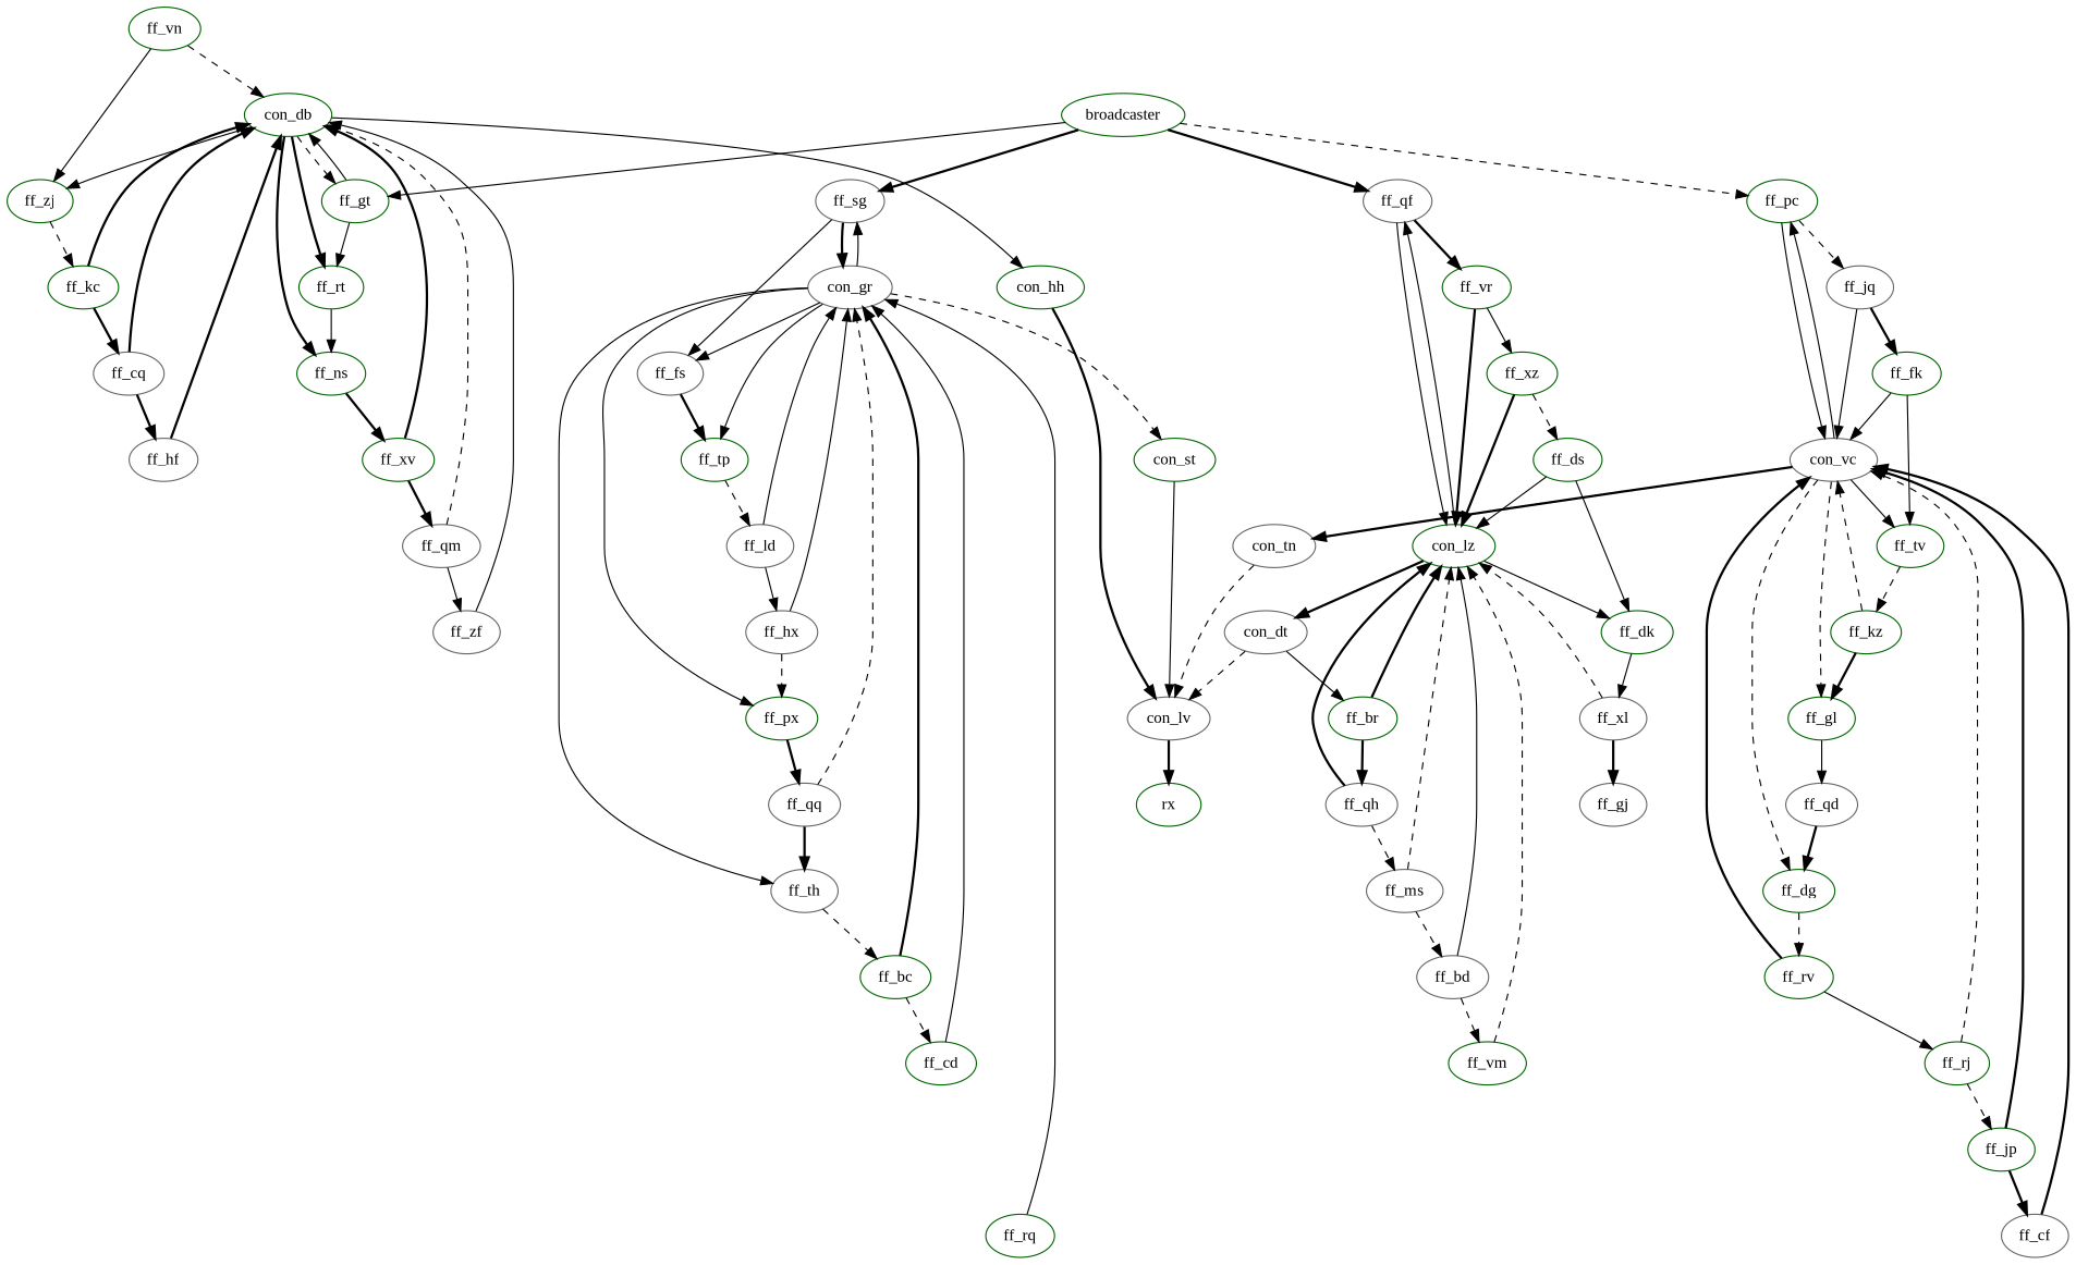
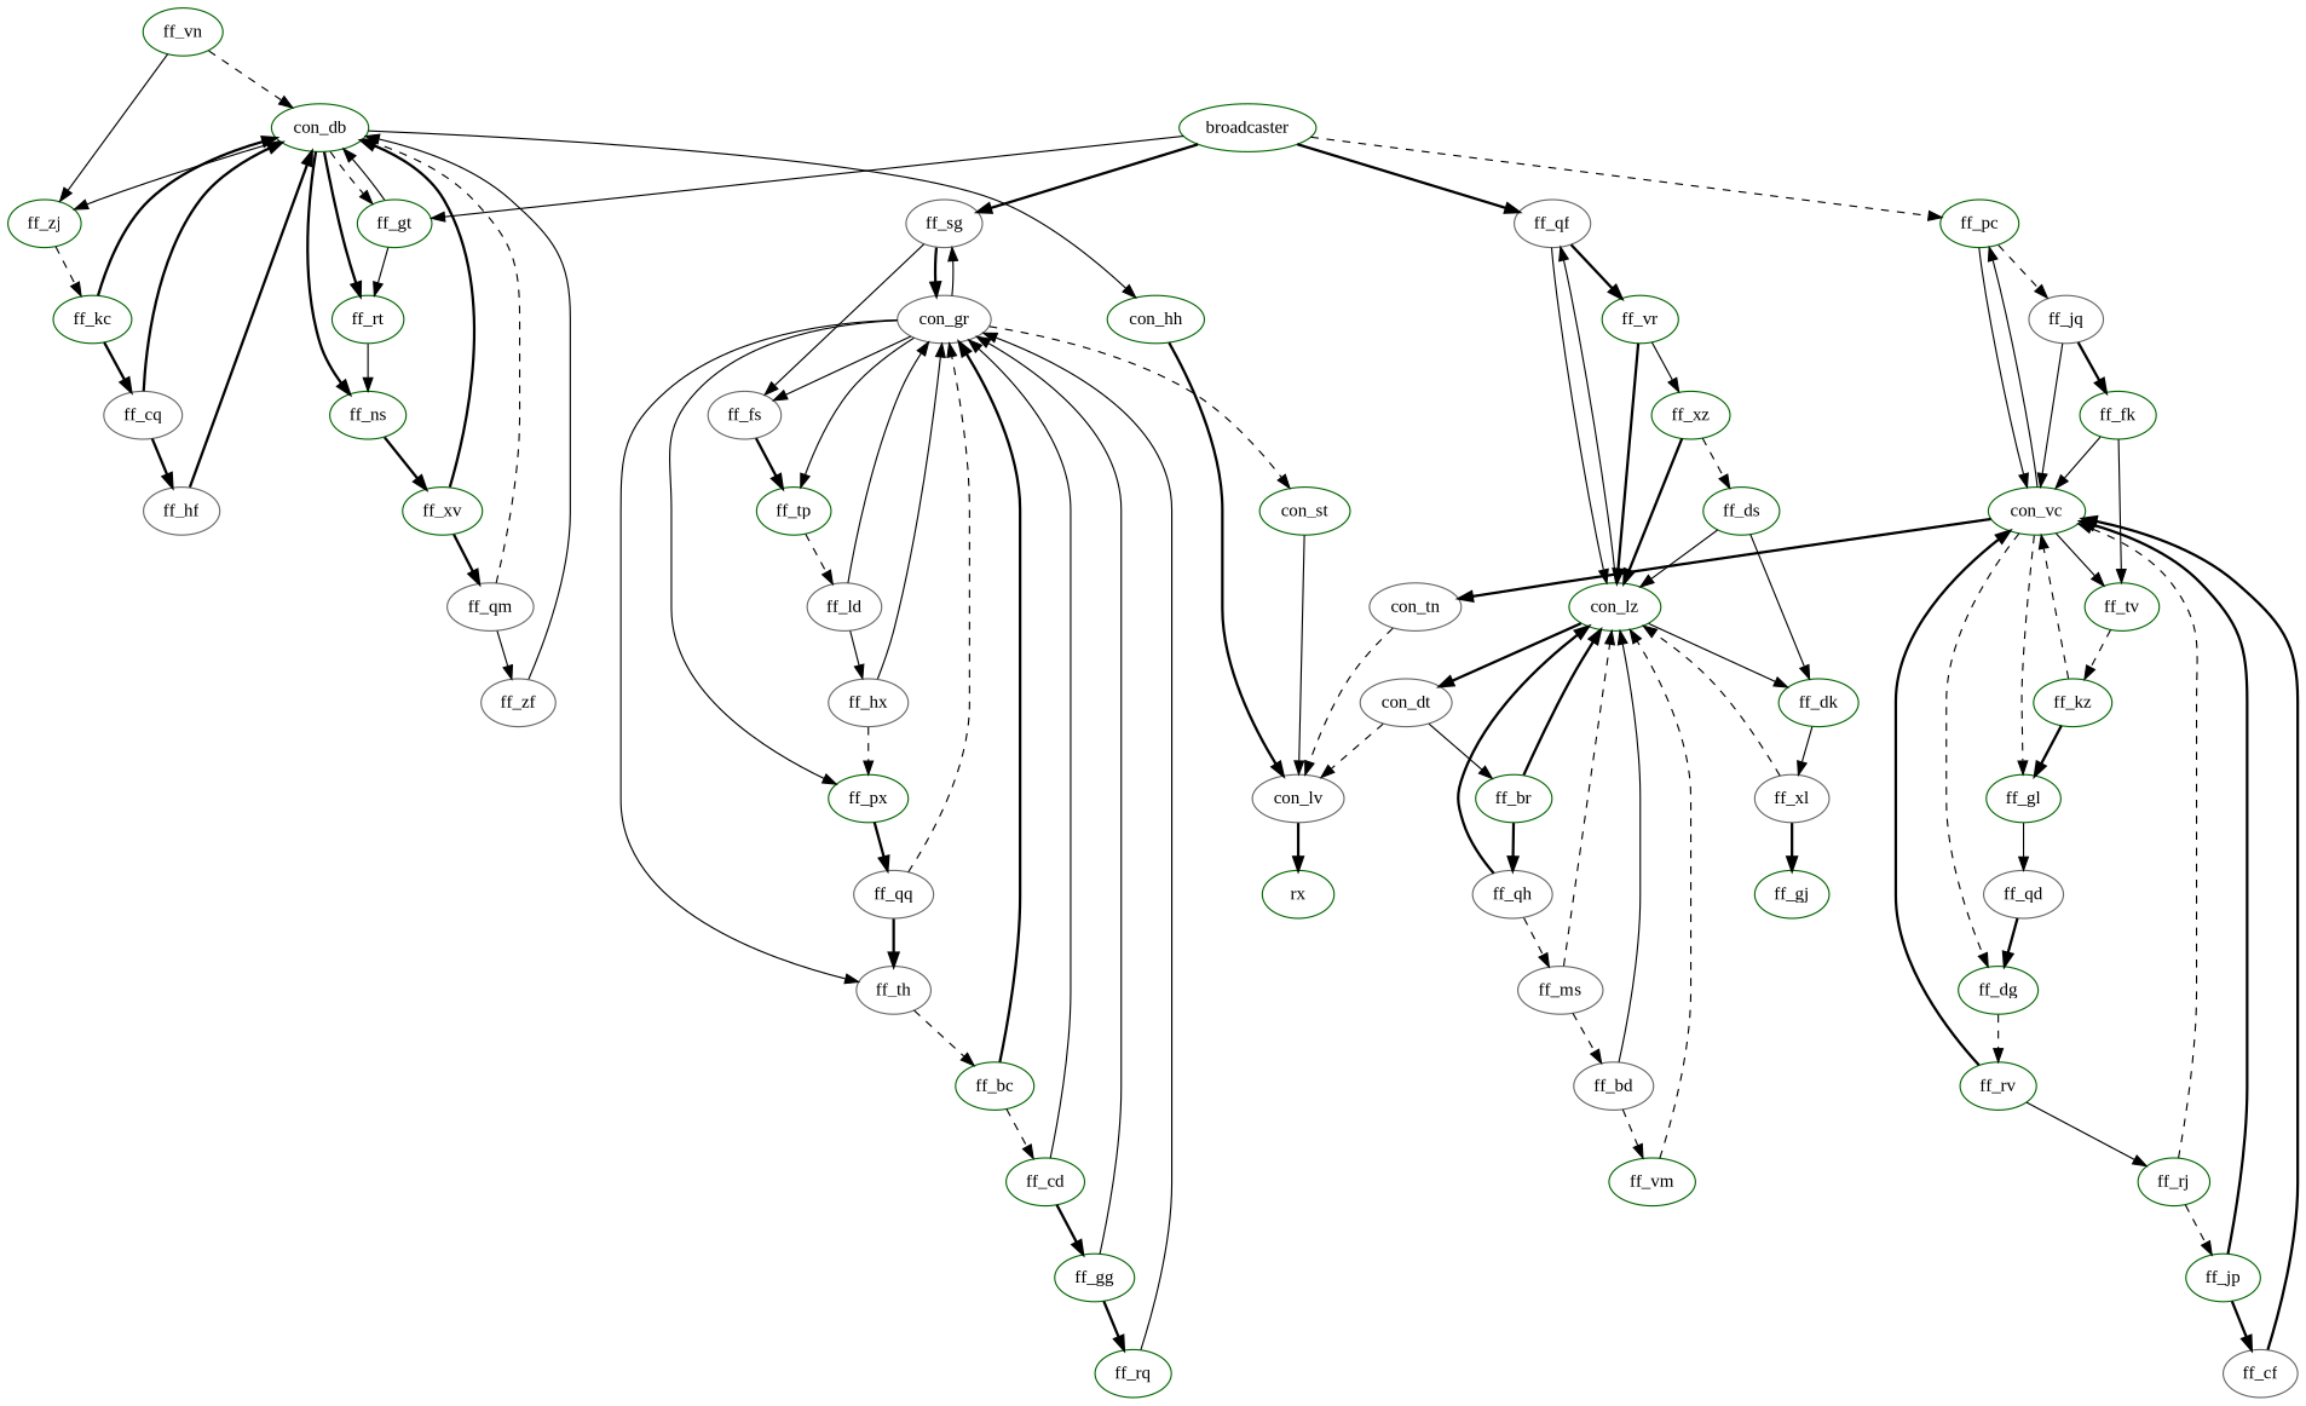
  digraph {
    fontname="Liberation Serif"
    node [color=darkgreen fontname="Liberation Serif"]
    edge [fontname="Liberation Serif" style=solid]
    ff_vn
    con_db
    ff_zj
    ff_rt
    ff_ns
    ff_gt
    con_hh
    ff_kc
    con_lv [color=gray40]
    rx
    ff_xv
    ff_qm [color=gray40]
    ff_th [color=gray40]
    ff_bc
    con_gr [color=gray40]
    ff_cd
    ff_sg [color=gray40]
    ff_fs [color=gray40]
    ff_tp
    ff_px
    con_st
+   ff_gg
    ff_zf [color=gray40]
    ff_ld [color=gray40]
    ff_qq [color=gray40]
    ff_cq [color=gray40]
    ff_qh [color=gray40]
    ff_ms [color=gray40]
    con_lz
    ff_bd [color=gray40]
    ff_dk
    ff_qf [color=gray40]
    con_dt [color=gray40]
    ff_vm
    ff_xl [color=gray40]
    ff_vr
    ff_br
    ff_rv
    ff_rj
-   con_vc [color=gray40]
+   con_vc
    ff_jp
    ff_pc
    ff_gl
    ff_tv
    con_tn [color=gray40]
    ff_dg
    ff_cf [color=gray40]
    ff_jq [color=gray40]
    ff_qd [color=gray40]
    ff_kz
    ff_fk
-   ff_gj [color=gray40]
+   ff_gj
    ff_hf [color=gray40]
    ff_ds
    ff_hx [color=gray40]
    ff_rq
    ff_xz
    broadcaster
    ff_vn -> con_db [style=dashed]
    ff_vn -> ff_zj
    con_db -> ff_zj
    con_db -> ff_rt [style=bold]
    con_db -> ff_ns [style=bold]
    con_db -> ff_gt [style=dashed]
    con_db -> con_hh
    ff_zj -> ff_kc [style=dashed]
    ff_rt -> ff_ns
    ff_ns -> ff_xv [style=bold]
    ff_gt -> con_db
    ff_gt -> ff_rt
    con_hh -> con_lv [style=bold]
    ff_kc -> con_db [style=bold]
    ff_kc -> ff_cq [style=bold]
    con_lv -> rx [style=bold]
    ff_xv -> con_db [style=bold]
    ff_xv -> ff_qm [style=bold]
    ff_qm -> con_db [style=dashed]
    ff_qm -> ff_zf
    ff_th -> ff_bc [style=dashed]
    ff_bc -> con_gr [style=bold]
    ff_bc -> ff_cd [style=dashed]
    con_gr -> ff_th
    con_gr -> ff_sg
    con_gr -> ff_fs
    con_gr -> ff_tp
    con_gr -> ff_px
    con_gr -> con_st [style=dashed]
    ff_cd -> con_gr
+   ff_cd -> ff_gg [style=bold]
    ff_sg -> con_gr [style=bold]
    ff_sg -> ff_fs
    ff_fs -> ff_tp [style=bold]
    ff_tp -> ff_ld [style=dashed]
    ff_px -> ff_qq [style=bold]
    con_st -> con_lv
+   ff_gg -> con_gr
+   ff_gg -> ff_rq [style=bold]
    ff_zf -> con_db
    ff_ld -> con_gr
    ff_ld -> ff_hx
    ff_qq -> ff_th [style=bold]
    ff_qq -> con_gr [style=dashed]
    ff_cq -> con_db [style=bold]
    ff_cq -> ff_hf [style=bold]
    ff_qh -> ff_ms [style=dashed]
    ff_qh -> con_lz [style=bold]
    ff_ms -> con_lz [style=dashed]
    ff_ms -> ff_bd [style=dashed]
    con_lz -> ff_dk
    con_lz -> ff_qf
    con_lz -> con_dt [style=bold]
    ff_bd -> con_lz
    ff_bd -> ff_vm [style=dashed]
    ff_dk -> ff_xl
    ff_qf -> con_lz
    ff_qf -> ff_vr [style=bold]
    con_dt -> con_lv [style=dashed]
    con_dt -> ff_br
    ff_vm -> con_lz [style=dashed]
    ff_xl -> con_lz [style=dashed]
    ff_xl -> ff_gj [style=bold]
    ff_vr -> con_lz [style=bold]
    ff_vr -> ff_xz
    ff_br -> ff_qh [style=bold]
    ff_br -> con_lz [style=bold]
    ff_rv -> ff_rj
    ff_rv -> con_vc [style=bold]
    ff_rj -> con_vc [style=dashed]
    ff_rj -> ff_jp [style=dashed]
    con_vc -> ff_pc
    con_vc -> ff_gl [style=dashed]
    con_vc -> ff_tv
    con_vc -> con_tn [style=bold]
    con_vc -> ff_dg [style=dashed]
    ff_jp -> con_vc [style=bold]
    ff_jp -> ff_cf [style=bold]
    ff_pc -> con_vc
    ff_pc -> ff_jq [style=dashed]
    ff_gl -> ff_qd
    ff_tv -> ff_kz [style=dashed]
    con_tn -> con_lv [style=dashed]
    ff_dg -> ff_rv [style=dashed]
    ff_cf -> con_vc [style=bold]
    ff_jq -> con_vc
    ff_jq -> ff_fk [style=bold]
    ff_qd -> ff_dg [style=bold]
    ff_kz -> con_vc [style=dashed]
    ff_kz -> ff_gl [style=bold]
    ff_fk -> con_vc
    ff_fk -> ff_tv
    ff_hf -> con_db [style=bold]
    ff_ds -> con_lz
    ff_ds -> ff_dk
    ff_hx -> con_gr
    ff_hx -> ff_px [style=dashed]
    ff_rq -> con_gr
    ff_xz -> con_lz [style=bold]
    ff_xz -> ff_ds [style=dashed]
    broadcaster -> ff_gt
    broadcaster -> ff_sg [style=bold]
    broadcaster -> ff_qf [style=bold]
    broadcaster -> ff_pc [style=dashed]
  }
